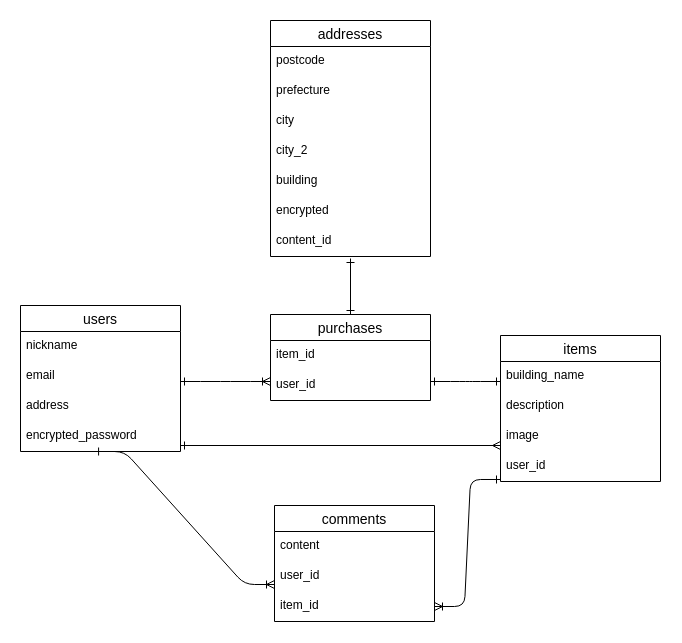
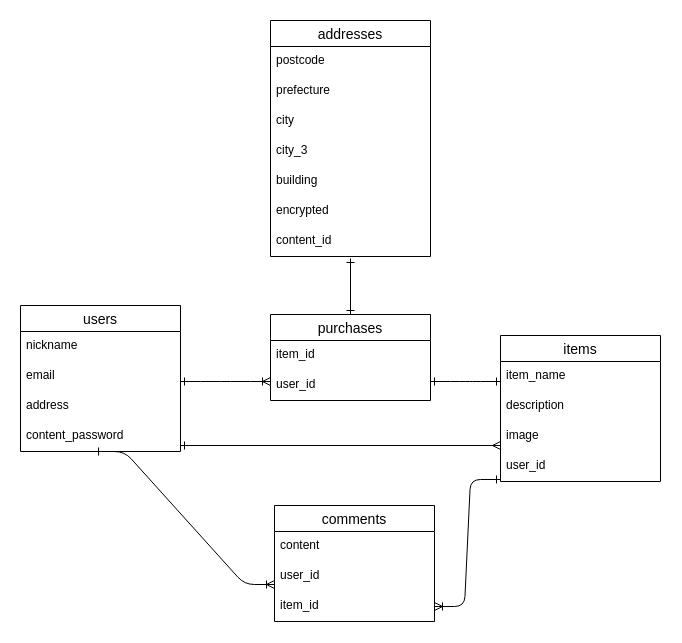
  <mxCell id="0" />
  <mxCell id="1" parent="0" />
  <mxCell id="2" value="users" style="swimlane;fontStyle=0;childLayout=stackLayout;horizontal=1;startSize=26;horizontalStack=0;resizeParent=1;resizeParentMax=0;resizeLast=0;collapsible=1;marginBottom=0;align=center;fontSize=14;" vertex="1" parent="1"><mxGeometry x="20" y="305" width="160" height="146" as="geometry"><mxRectangle x="40" y="90" width="70" height="30" as="alternateBounds" /></mxGeometry></mxCell>
  <mxCell id="3" value="nickname" style="text;strokeColor=none;fillColor=none;spacingLeft=4;spacingRight=4;overflow=hidden;rotatable=0;points=[[0,0.5],[1,0.5]];portConstraint=eastwest;fontSize=12;" vertex="1" parent="2"><mxGeometry y="26" width="160" height="30" as="geometry" /></mxCell>
  <mxCell id="4" value="email" style="text;strokeColor=none;fillColor=none;spacingLeft=4;spacingRight=4;overflow=hidden;rotatable=0;points=[[0,0.5],[1,0.5]];portConstraint=eastwest;fontSize=12;" vertex="1" parent="2"><mxGeometry y="56" width="160" height="30" as="geometry" /></mxCell>
  <mxCell id="5" value="address" style="text;strokeColor=none;fillColor=none;spacingLeft=4;spacingRight=4;overflow=hidden;rotatable=0;points=[[0,0.5],[1,0.5]];portConstraint=eastwest;fontSize=12;" vertex="1" parent="2"><mxGeometry y="86" width="160" height="30" as="geometry" /></mxCell>
- <mxCell id="6" value="encrypted_password" style="text;strokeColor=none;fillColor=none;spacingLeft=4;spacingRight=4;overflow=hidden;rotatable=0;points=[[0,0.5],[1,0.5]];portConstraint=eastwest;fontSize=12;" vertex="1" parent="2"><mxGeometry y="116" width="160" height="30" as="geometry" /></mxCell>
+ <mxCell id="6" value="content_password" style="text;strokeColor=none;fillColor=none;spacingLeft=4;spacingRight=4;overflow=hidden;rotatable=0;points=[[0,0.5],[1,0.5]];portConstraint=eastwest;fontSize=12;" vertex="1" parent="2"><mxGeometry y="116" width="160" height="30" as="geometry" /></mxCell>
  <mxCell id="7" value="items" style="swimlane;fontStyle=0;childLayout=stackLayout;horizontal=1;startSize=26;horizontalStack=0;resizeParent=1;resizeParentMax=0;resizeLast=0;collapsible=1;marginBottom=0;align=center;fontSize=14;" vertex="1" parent="1"><mxGeometry x="500" y="335" width="160" height="146" as="geometry" /></mxCell>
- <mxCell id="8" value="building_name" style="text;strokeColor=none;fillColor=none;spacingLeft=4;spacingRight=4;overflow=hidden;rotatable=0;points=[[0,0.5],[1,0.5]];portConstraint=eastwest;fontSize=12;" vertex="1" parent="7"><mxGeometry y="26" width="160" height="30" as="geometry" /></mxCell>
+ <mxCell id="8" value="item_name" style="text;strokeColor=none;fillColor=none;spacingLeft=4;spacingRight=4;overflow=hidden;rotatable=0;points=[[0,0.5],[1,0.5]];portConstraint=eastwest;fontSize=12;" vertex="1" parent="7"><mxGeometry y="26" width="160" height="30" as="geometry" /></mxCell>
  <mxCell id="9" value="description" style="text;strokeColor=none;fillColor=none;spacingLeft=4;spacingRight=4;overflow=hidden;rotatable=0;points=[[0,0.5],[1,0.5]];portConstraint=eastwest;fontSize=12;" vertex="1" parent="7"><mxGeometry y="56" width="160" height="30" as="geometry" /></mxCell>
  <mxCell id="10" value="image" style="text;strokeColor=none;fillColor=none;spacingLeft=4;spacingRight=4;overflow=hidden;rotatable=0;points=[[0,0.5],[1,0.5]];portConstraint=eastwest;fontSize=12;" vertex="1" parent="7"><mxGeometry y="86" width="160" height="30" as="geometry" /></mxCell>
  <mxCell id="11" value="user_id" style="text;strokeColor=none;fillColor=none;spacingLeft=4;spacingRight=4;overflow=hidden;rotatable=0;points=[[0,0.5],[1,0.5]];portConstraint=eastwest;fontSize=12;" vertex="1" parent="7"><mxGeometry y="116" width="160" height="30" as="geometry" /></mxCell>
  <mxCell id="12" style="edgeStyle=none;html=1;exitX=1;exitY=0.5;exitDx=0;exitDy=0;endArrow=ERmany;endFill=0;startArrow=ERone;startFill=0;arcSize=30;entryX=0;entryY=0.5;entryDx=0;entryDy=0;" edge="1" parent="1"><mxGeometry relative="1" as="geometry"><mxPoint x="500" y="445" as="targetPoint" /><mxPoint x="180" y="445" as="sourcePoint" /></mxGeometry></mxCell>
  <mxCell id="13" value="comments" style="swimlane;fontStyle=0;childLayout=stackLayout;horizontal=1;startSize=26;horizontalStack=0;resizeParent=1;resizeParentMax=0;resizeLast=0;collapsible=1;marginBottom=0;align=center;fontSize=14;" vertex="1" parent="1"><mxGeometry x="274" y="505" width="160" height="116" as="geometry" /></mxCell>
  <mxCell id="14" value="content" style="text;strokeColor=none;fillColor=none;spacingLeft=4;spacingRight=4;overflow=hidden;rotatable=0;points=[[0,0.5],[1,0.5]];portConstraint=eastwest;fontSize=12;" vertex="1" parent="13"><mxGeometry y="26" width="160" height="30" as="geometry" /></mxCell>
  <mxCell id="15" value="user_id" style="text;strokeColor=none;fillColor=none;spacingLeft=4;spacingRight=4;overflow=hidden;rotatable=0;points=[[0,0.5],[1,0.5]];portConstraint=eastwest;fontSize=12;" vertex="1" parent="13"><mxGeometry y="56" width="160" height="30" as="geometry" /></mxCell>
  <mxCell id="16" value="item_id" style="text;strokeColor=none;fillColor=none;spacingLeft=4;spacingRight=4;overflow=hidden;rotatable=0;points=[[0,0.5],[1,0.5]];portConstraint=eastwest;fontSize=12;" vertex="1" parent="13"><mxGeometry y="86" width="160" height="30" as="geometry" /></mxCell>
  <mxCell id="17" value="" style="edgeStyle=entityRelationEdgeStyle;fontSize=12;html=1;endArrow=ERoneToMany;strokeWidth=1;entryX=0;entryY=0.5;entryDx=0;entryDy=0;exitX=0.463;exitY=1;exitDx=0;exitDy=0;exitPerimeter=0;startArrow=ERone;startFill=0;" edge="1" parent="1" source="6"><mxGeometry width="100" height="100" relative="1" as="geometry"><mxPoint x="80" y="454" as="sourcePoint" /><mxPoint x="274" y="584" as="targetPoint" /></mxGeometry></mxCell>
  <mxCell id="18" value="" style="edgeStyle=entityRelationEdgeStyle;fontSize=12;html=1;endArrow=ERoneToMany;strokeWidth=1;exitX=0;exitY=0.933;exitDx=0;exitDy=0;exitPerimeter=0;entryX=1;entryY=0.5;entryDx=0;entryDy=0;startArrow=ERone;startFill=0;" edge="1" parent="1" source="11" target="16"><mxGeometry width="100" height="100" relative="1" as="geometry"><mxPoint x="440" y="336" as="sourcePoint" /><mxPoint x="440" y="615" as="targetPoint" /></mxGeometry></mxCell>
  <mxCell id="19" value="purchases" style="swimlane;fontStyle=0;childLayout=stackLayout;horizontal=1;startSize=26;horizontalStack=0;resizeParent=1;resizeParentMax=0;resizeLast=0;collapsible=1;marginBottom=0;align=center;fontSize=14;" vertex="1" parent="1"><mxGeometry x="270" y="314" width="160" height="86" as="geometry" /></mxCell>
  <mxCell id="20" value="item_id" style="text;strokeColor=none;fillColor=none;spacingLeft=4;spacingRight=4;overflow=hidden;rotatable=0;points=[[0,0.5],[1,0.5]];portConstraint=eastwest;fontSize=12;" vertex="1" parent="19"><mxGeometry y="26" width="160" height="30" as="geometry" /></mxCell>
  <mxCell id="21" value="user_id" style="text;strokeColor=none;fillColor=none;spacingLeft=4;spacingRight=4;overflow=hidden;rotatable=0;points=[[0,0.5],[1,0.5]];portConstraint=eastwest;fontSize=12;" vertex="1" parent="19"><mxGeometry y="56" width="160" height="30" as="geometry" /></mxCell>
  <mxCell id="22" value="" style="edgeStyle=entityRelationEdgeStyle;fontSize=12;html=1;endArrow=ERoneToMany;strokeWidth=1;entryX=0;entryY=0.5;entryDx=0;entryDy=0;startArrow=ERone;startFill=0;" edge="1" parent="1"><mxGeometry width="100" height="100" relative="1" as="geometry"><mxPoint x="180" y="381" as="sourcePoint" /><mxPoint x="270" y="381" as="targetPoint" /></mxGeometry></mxCell>
  <mxCell id="23" value="" style="edgeStyle=entityRelationEdgeStyle;fontSize=12;html=1;endArrow=ERone;strokeWidth=1;exitX=1;exitY=0.5;exitDx=0;exitDy=0;endFill=0;startArrow=ERone;startFill=0;" edge="1" parent="1"><mxGeometry width="100" height="100" relative="1" as="geometry"><mxPoint x="430" y="381" as="sourcePoint" /><mxPoint x="500" y="381" as="targetPoint" /></mxGeometry></mxCell>
  <mxCell id="24" value="addresses" style="swimlane;fontStyle=0;childLayout=stackLayout;horizontal=1;startSize=26;horizontalStack=0;resizeParent=1;resizeParentMax=0;resizeLast=0;collapsible=1;marginBottom=0;align=center;fontSize=14;" vertex="1" parent="1"><mxGeometry x="270" y="20" width="160" height="236" as="geometry" /></mxCell>
  <mxCell id="25" value="postcode" style="text;strokeColor=none;fillColor=none;spacingLeft=4;spacingRight=4;overflow=hidden;rotatable=0;points=[[0,0.5],[1,0.5]];portConstraint=eastwest;fontSize=12;" vertex="1" parent="24"><mxGeometry y="26" width="160" height="30" as="geometry" /></mxCell>
  <mxCell id="26" value="prefecture" style="text;strokeColor=none;fillColor=none;spacingLeft=4;spacingRight=4;overflow=hidden;rotatable=0;points=[[0,0.5],[1,0.5]];portConstraint=eastwest;fontSize=12;" vertex="1" parent="24"><mxGeometry y="56" width="160" height="30" as="geometry" /></mxCell>
  <mxCell id="27" value="city" style="text;strokeColor=none;fillColor=none;spacingLeft=4;spacingRight=4;overflow=hidden;rotatable=0;points=[[0,0.5],[1,0.5]];portConstraint=eastwest;fontSize=12;" vertex="1" parent="24"><mxGeometry y="86" width="160" height="30" as="geometry" /></mxCell>
- <mxCell id="28" value="city_2" style="text;strokeColor=none;fillColor=none;spacingLeft=4;spacingRight=4;overflow=hidden;rotatable=0;points=[[0,0.5],[1,0.5]];portConstraint=eastwest;fontSize=12;" vertex="1" parent="24"><mxGeometry y="116" width="160" height="30" as="geometry" /></mxCell>
+ <mxCell id="28" value="city_3" style="text;strokeColor=none;fillColor=none;spacingLeft=4;spacingRight=4;overflow=hidden;rotatable=0;points=[[0,0.5],[1,0.5]];portConstraint=eastwest;fontSize=12;" vertex="1" parent="24"><mxGeometry y="116" width="160" height="30" as="geometry" /></mxCell>
  <mxCell id="29" value="building" style="text;strokeColor=none;fillColor=none;spacingLeft=4;spacingRight=4;overflow=hidden;rotatable=0;points=[[0,0.5],[1,0.5]];portConstraint=eastwest;fontSize=12;" vertex="1" parent="24"><mxGeometry y="146" width="160" height="30" as="geometry" /></mxCell>
  <mxCell id="30" value="encrypted" style="text;strokeColor=none;fillColor=none;spacingLeft=4;spacingRight=4;overflow=hidden;rotatable=0;points=[[0,0.5],[1,0.5]];portConstraint=eastwest;fontSize=12;" vertex="1" parent="24"><mxGeometry y="176" width="160" height="30" as="geometry" /></mxCell>
  <mxCell id="31" value="content_id" style="text;strokeColor=none;fillColor=none;spacingLeft=4;spacingRight=4;overflow=hidden;rotatable=0;points=[[0,0.5],[1,0.5]];portConstraint=eastwest;fontSize=12;" vertex="1" parent="24"><mxGeometry y="206" width="160" height="30" as="geometry" /></mxCell>
  <mxCell id="32" value="" style="endArrow=ERone;html=1;rounded=0;strokeWidth=1;entryX=0.5;entryY=0;entryDx=0;entryDy=0;endFill=0;startArrow=ERone;startFill=0;" edge="1" parent="1" target="19"><mxGeometry relative="1" as="geometry"><mxPoint x="350" y="258" as="sourcePoint" /><mxPoint x="330" y="298" as="targetPoint" /></mxGeometry></mxCell>
